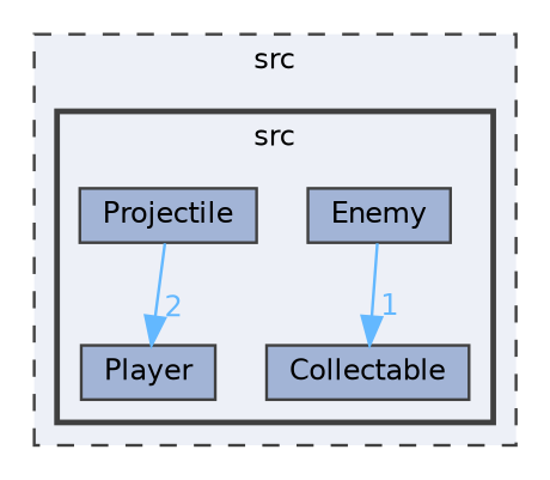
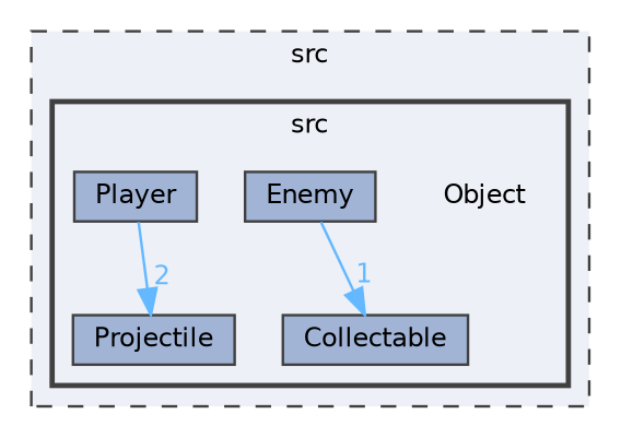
  digraph {
    compound=true
    node [fontname=Helvetica fontsize=10 shape=box color=grey25 fillcolor="#a2b4d6" style=filled]
    edge [color=steelblue1 fontcolor=steelblue1 fontname=Helvetica fontsize=10 labeldistance=1.5 labelfontname=Helvetica labelfontsize=10]
+   n1 [height=0.2 label=Object shape=plaintext width=0.4 color="" fillcolor="" style=""]
    n2 [height=0.2 label=Collectable width=0.4]
    n3 [height=0.2 label=Enemy width=0.4]
    n4 [height=0.2 label=Player width=0.4]
    n5 [height=0.2 label=Projectile width=0.4]
    subgraph cluster_1 {
      bgcolor="#edf0f7"
      fontname=Helvetica
      fontsize=10
      label=src
      pencolor=grey25
      style="filled,dashed"
      subgraph cluster_2 {
        bgcolor="#edf0f7"
        fontname=Helvetica
        fontsize=10
        label=src
        pencolor=grey25
        style="filled,bold"
+       n1
        n2
        n3
        n4
        n5
      }
    }
    n3 -> n2 [headlabel=1]
-   n5 -> n4 [headlabel=2]
+   n4 -> n5 [headlabel=2]
  }
